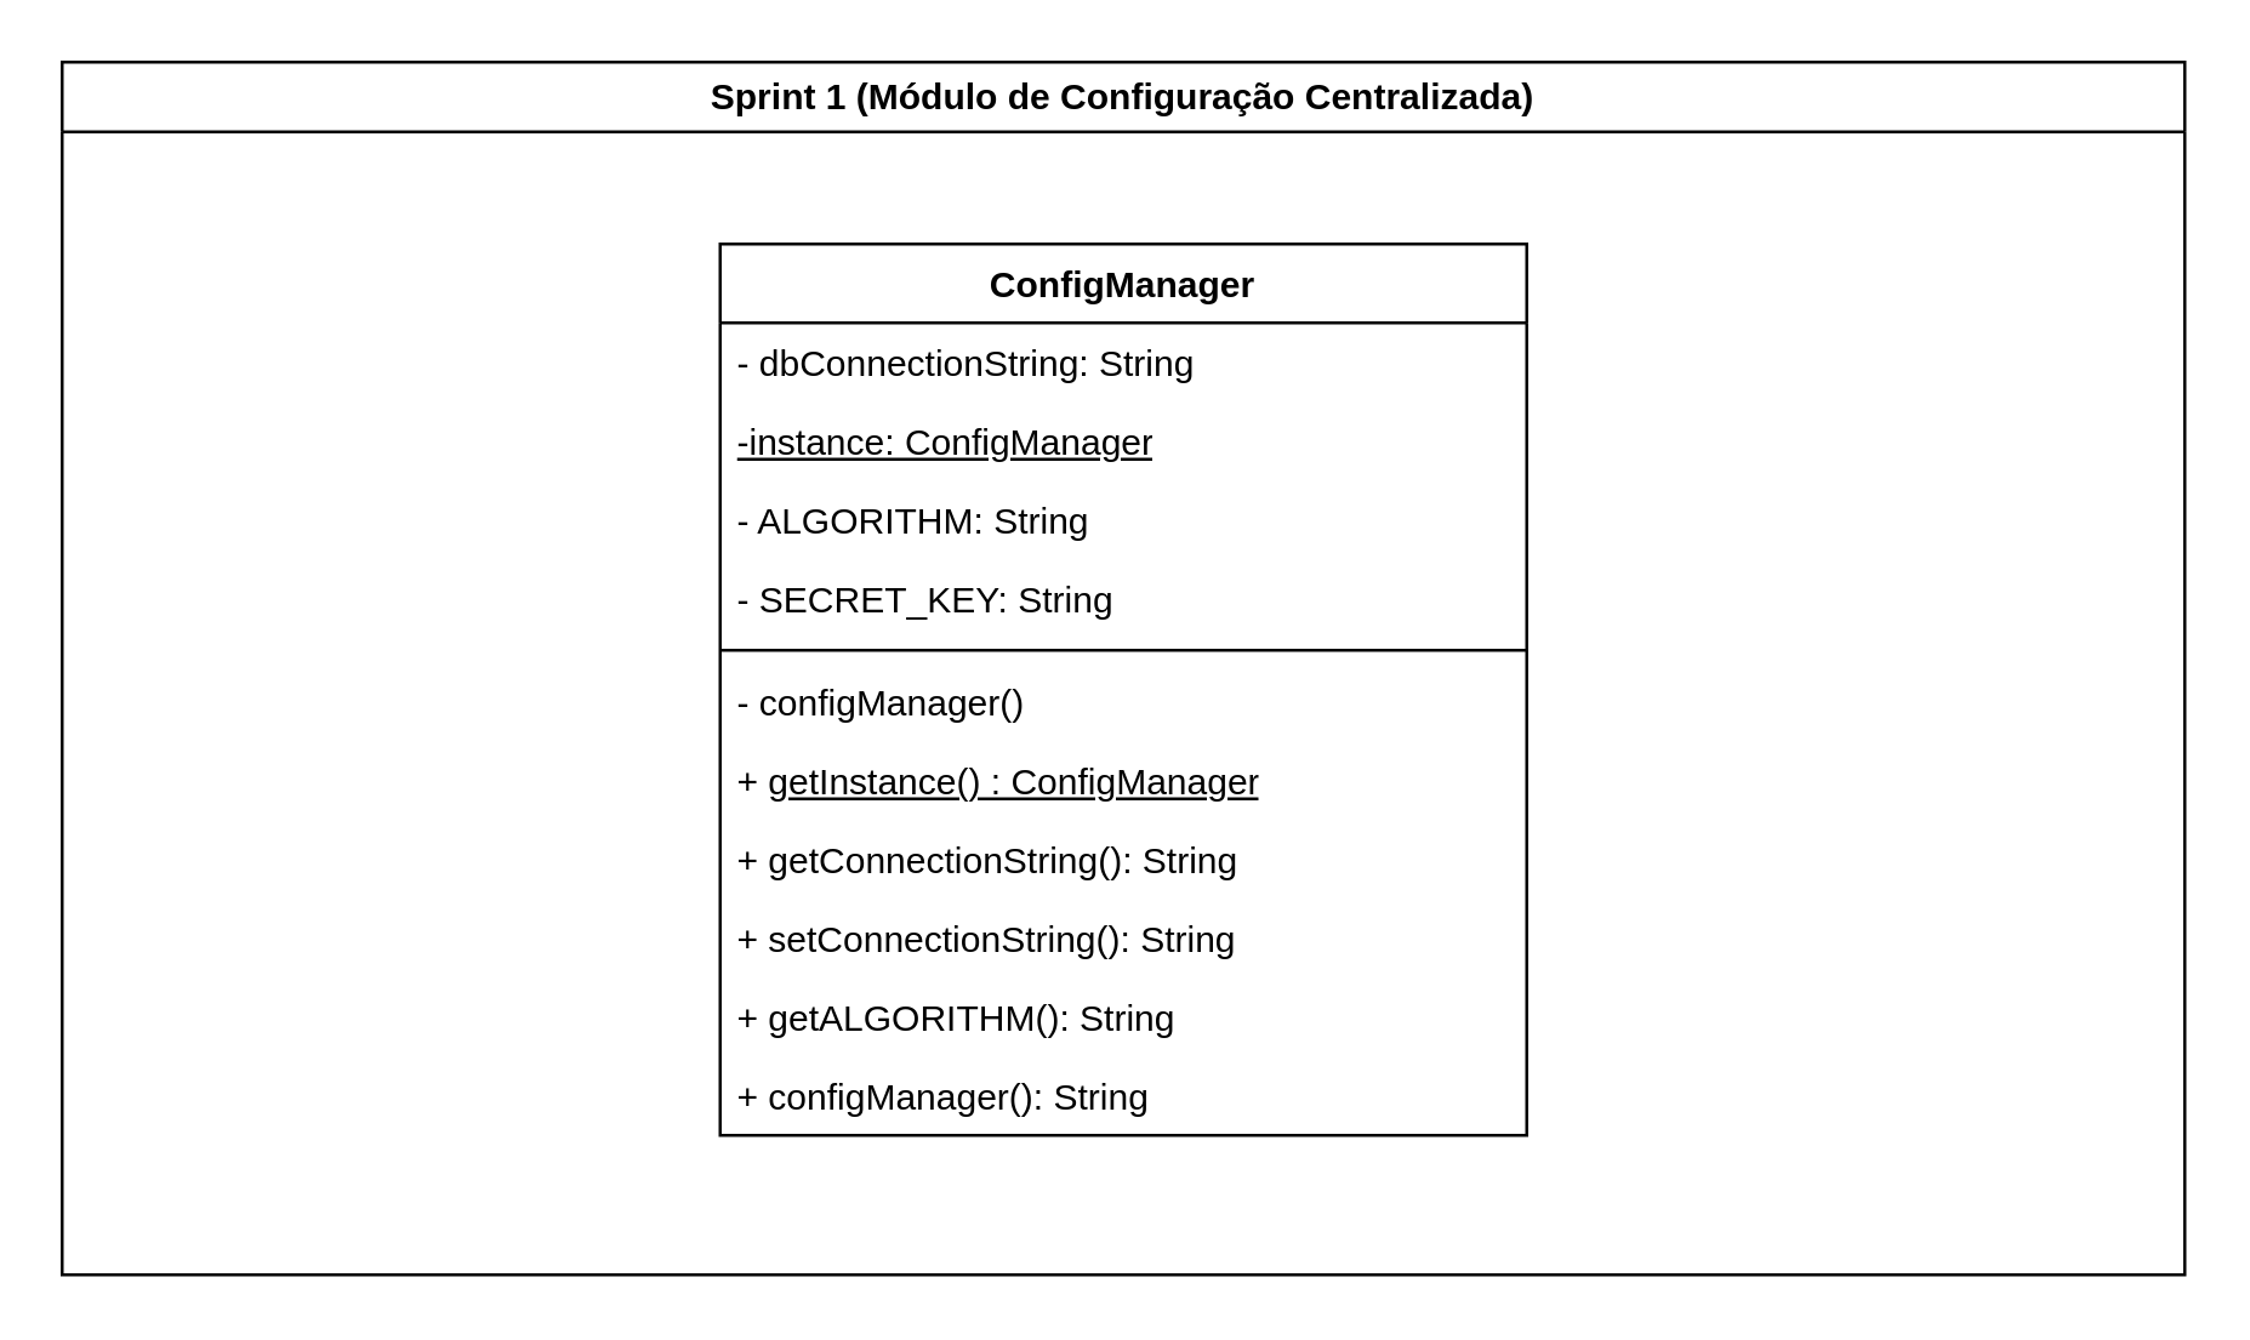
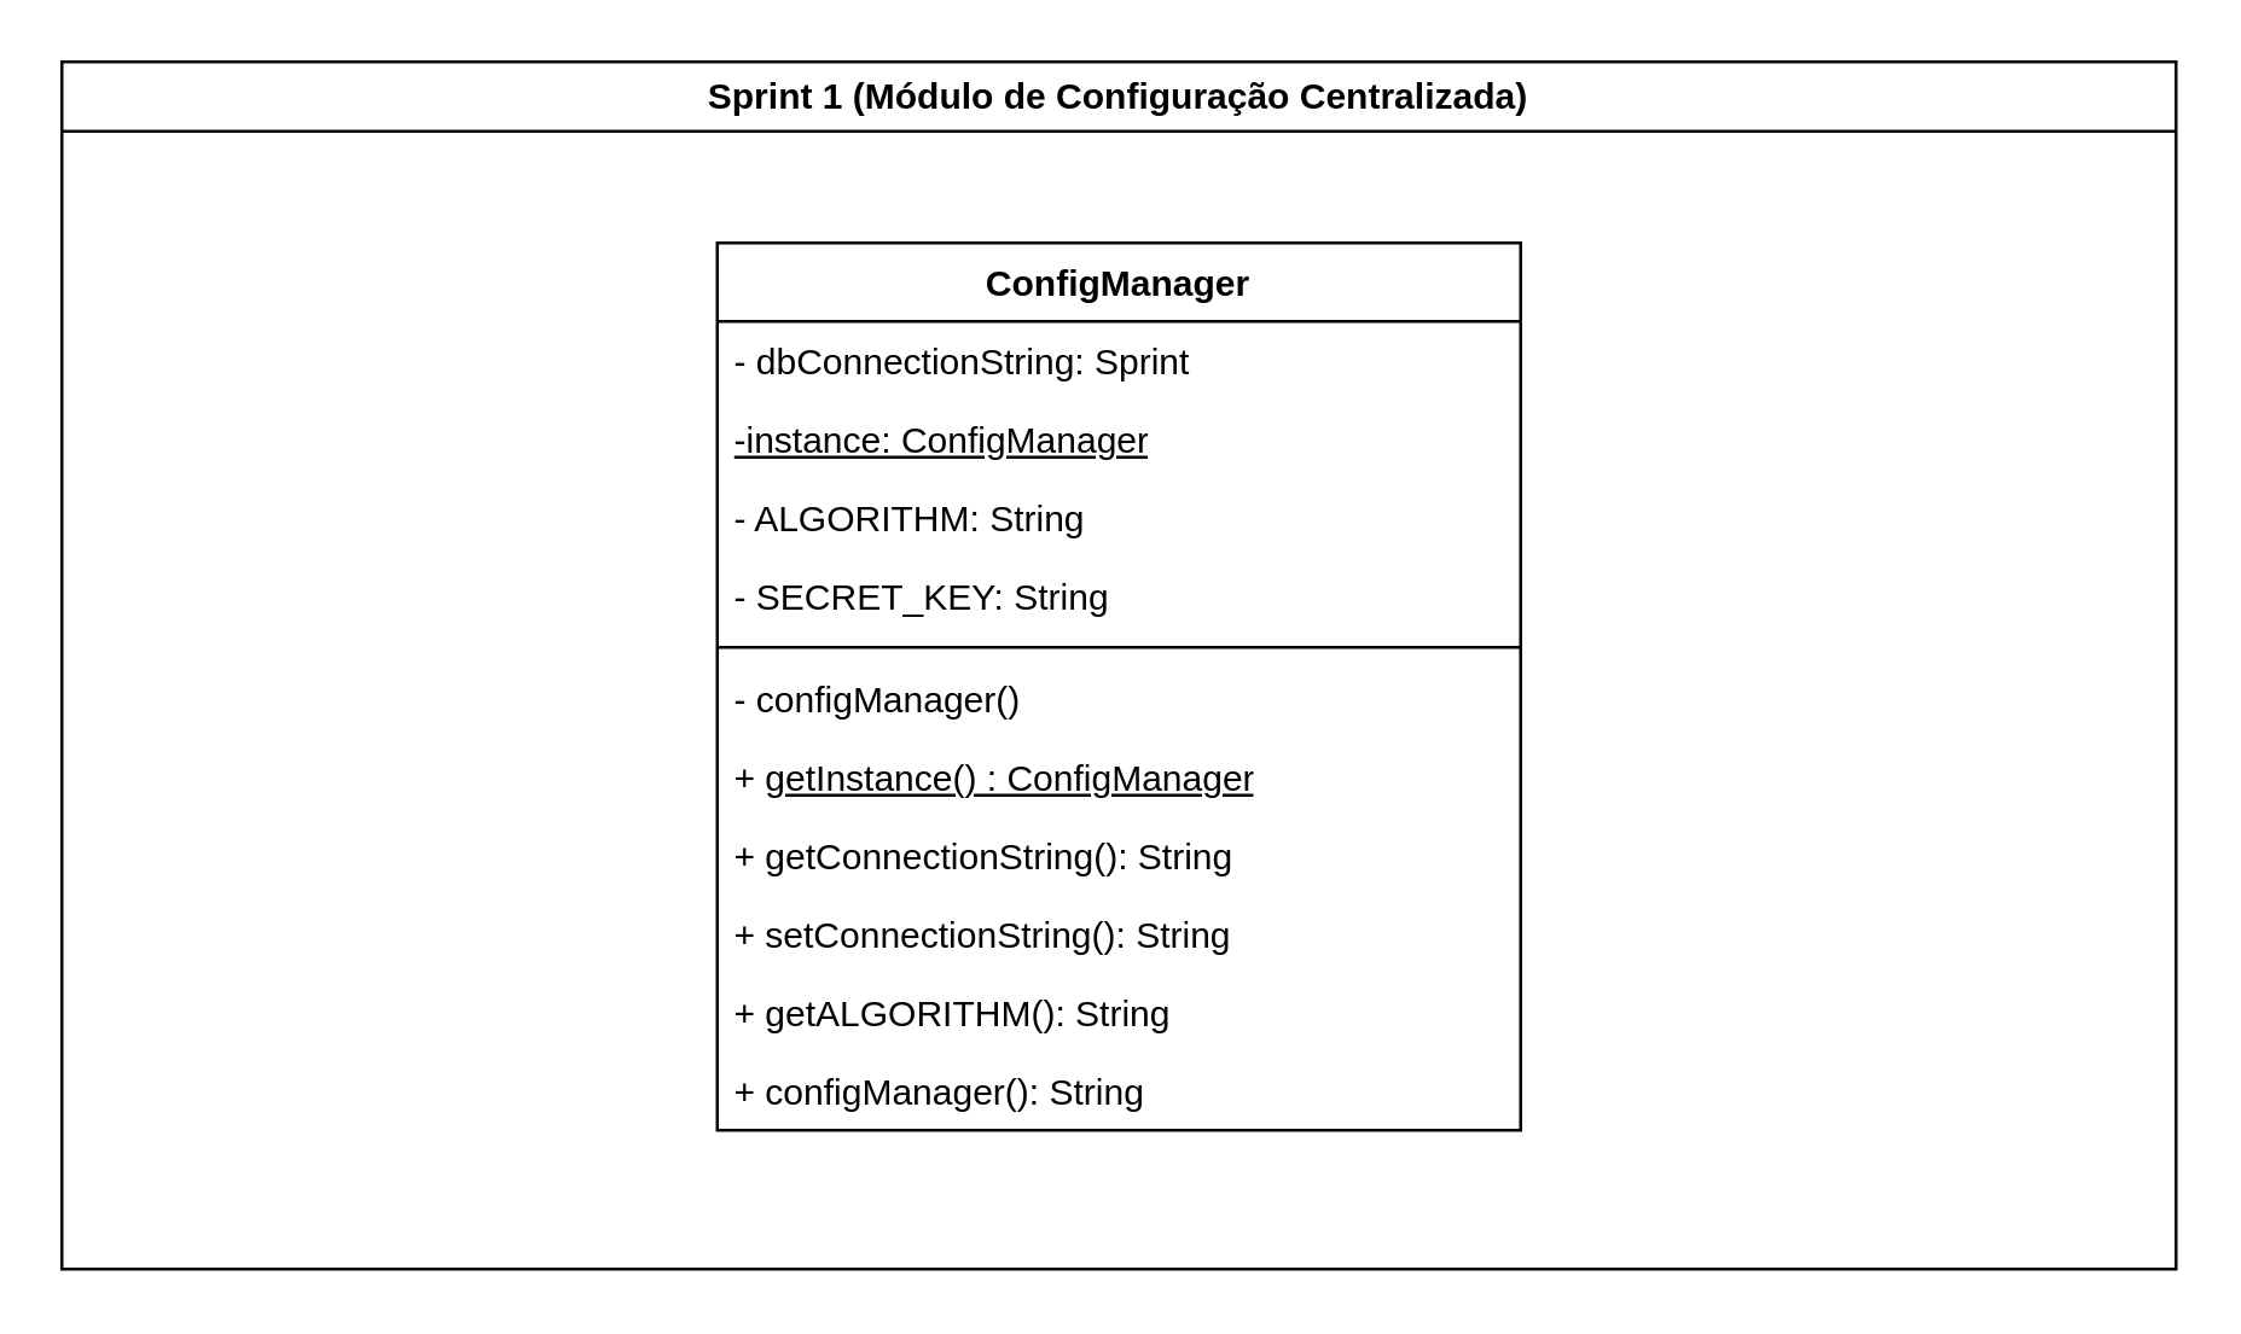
  <mxCell id="0" />
  <mxCell id="1" parent="0" />
  <mxCell id="2" value="Sprint 1 (Módulo de Configuração Centralizada)" style="swimlane;whiteSpace=wrap;html=1;" vertex="1" parent="1"><mxGeometry x="20" y="20" width="700" height="400" as="geometry" /></mxCell>
  <mxCell id="3" value="ConfigManager" style="swimlane;fontStyle=1;align=center;verticalAlign=top;childLayout=stackLayout;horizontal=1;startSize=26;horizontalStack=0;resizeParent=1;resizeParentMax=0;resizeLast=0;collapsible=1;marginBottom=0;whiteSpace=wrap;html=1;" vertex="1" parent="2"><mxGeometry x="217" y="60" width="266" height="294" as="geometry" /></mxCell>
- <mxCell id="4" value="- dbConnectionString: String" style="text;strokeColor=none;fillColor=none;align=left;verticalAlign=top;spacingLeft=4;spacingRight=4;overflow=hidden;rotatable=0;points=[[0,0.5],[1,0.5]];portConstraint=eastwest;whiteSpace=wrap;html=1;" vertex="1" parent="3"><mxGeometry y="26" width="266" height="26" as="geometry" /></mxCell>
+ <mxCell id="4" value="- dbConnectionString: Sprint" style="text;strokeColor=none;fillColor=none;align=left;verticalAlign=top;spacingLeft=4;spacingRight=4;overflow=hidden;rotatable=0;points=[[0,0.5],[1,0.5]];portConstraint=eastwest;whiteSpace=wrap;html=1;" vertex="1" parent="3"><mxGeometry y="26" width="266" height="26" as="geometry" /></mxCell>
  <mxCell id="5" value="&lt;u&gt;-instance: ConfigManager&lt;/u&gt;" style="text;strokeColor=none;fillColor=none;align=left;verticalAlign=top;spacingLeft=4;spacingRight=4;overflow=hidden;rotatable=0;points=[[0,0.5],[1,0.5]];portConstraint=eastwest;whiteSpace=wrap;html=1;" vertex="1" parent="3"><mxGeometry y="52" width="266" height="26" as="geometry" /></mxCell>
  <mxCell id="6" value="- ALGORITHM: String" style="text;strokeColor=none;fillColor=none;align=left;verticalAlign=top;spacingLeft=4;spacingRight=4;overflow=hidden;rotatable=0;points=[[0,0.5],[1,0.5]];portConstraint=eastwest;whiteSpace=wrap;html=1;" vertex="1" parent="3"><mxGeometry y="78" width="266" height="26" as="geometry" /></mxCell>
  <mxCell id="7" value="- SECRET_KEY: String" style="text;strokeColor=none;fillColor=none;align=left;verticalAlign=top;spacingLeft=4;spacingRight=4;overflow=hidden;rotatable=0;points=[[0,0.5],[1,0.5]];portConstraint=eastwest;whiteSpace=wrap;html=1;" vertex="1" parent="3"><mxGeometry y="104" width="266" height="26" as="geometry" /></mxCell>
  <mxCell id="8" value="" style="line;strokeWidth=1;fillColor=none;align=left;verticalAlign=middle;spacingTop=-1;spacingLeft=3;spacingRight=3;rotatable=0;labelPosition=right;points=[];portConstraint=eastwest;strokeColor=inherit;" vertex="1" parent="3"><mxGeometry y="130" width="266" height="8" as="geometry" /></mxCell>
  <mxCell id="9" value="- configManager()" style="text;strokeColor=none;fillColor=none;align=left;verticalAlign=top;spacingLeft=4;spacingRight=4;overflow=hidden;rotatable=0;points=[[0,0.5],[1,0.5]];portConstraint=eastwest;whiteSpace=wrap;html=1;" vertex="1" parent="3"><mxGeometry y="138" width="266" height="26" as="geometry" /></mxCell>
  <mxCell id="10" value="+ &lt;u&gt;getInstance() : ConfigManager&lt;/u&gt;" style="text;strokeColor=none;fillColor=none;align=left;verticalAlign=top;spacingLeft=4;spacingRight=4;overflow=hidden;rotatable=0;points=[[0,0.5],[1,0.5]];portConstraint=eastwest;whiteSpace=wrap;html=1;" vertex="1" parent="3"><mxGeometry y="164" width="266" height="26" as="geometry" /></mxCell>
  <mxCell id="11" value="+ getConnectionString(): String" style="text;strokeColor=none;fillColor=none;align=left;verticalAlign=top;spacingLeft=4;spacingRight=4;overflow=hidden;rotatable=0;points=[[0,0.5],[1,0.5]];portConstraint=eastwest;whiteSpace=wrap;html=1;" vertex="1" parent="3"><mxGeometry y="190" width="266" height="26" as="geometry" /></mxCell>
  <mxCell id="12" value="+ setConnectionString(): String" style="text;strokeColor=none;fillColor=none;align=left;verticalAlign=top;spacingLeft=4;spacingRight=4;overflow=hidden;rotatable=0;points=[[0,0.5],[1,0.5]];portConstraint=eastwest;whiteSpace=wrap;html=1;" vertex="1" parent="3"><mxGeometry y="216" width="266" height="26" as="geometry" /></mxCell>
  <mxCell id="13" value="+ getALGORITHM(): String" style="text;strokeColor=none;fillColor=none;align=left;verticalAlign=top;spacingLeft=4;spacingRight=4;overflow=hidden;rotatable=0;points=[[0,0.5],[1,0.5]];portConstraint=eastwest;whiteSpace=wrap;html=1;" vertex="1" parent="3"><mxGeometry y="242" width="266" height="26" as="geometry" /></mxCell>
  <mxCell id="14" value="+ configManager(): String" style="text;strokeColor=none;fillColor=none;align=left;verticalAlign=top;spacingLeft=4;spacingRight=4;overflow=hidden;rotatable=0;points=[[0,0.5],[1,0.5]];portConstraint=eastwest;whiteSpace=wrap;html=1;" vertex="1" parent="3"><mxGeometry y="268" width="266" height="26" as="geometry" /></mxCell>
